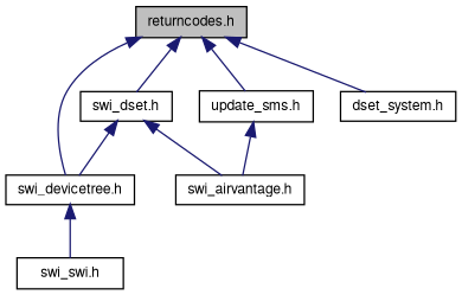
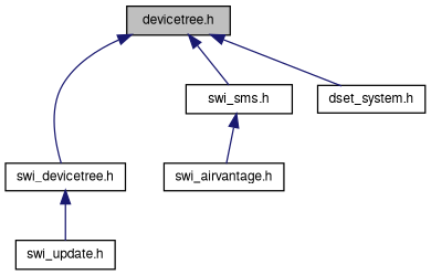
  digraph {
    node [color=black fontname=FreeSans fontsize=10 shape=record]
    edge [color=midnightblue dir=back fontname=FreeSans fontsize=10 labelfontname=FreeSans labelfontsize=10 style=solid]
-   n1 [fillcolor=grey75 fontcolor=black height=0.2 label="returncodes.h" style=filled width=0.4]
-   n2 [height=0.2 label="swi_dset.h" width=0.4]
+   n1 [fillcolor=grey75 fontcolor=black height=0.2 label="devicetree.h" style=filled width=0.4]
    n3 [height=0.2 label="swi_devicetree.h" width=0.4]
-   n4 [height=0.2 label="update_sms.h" width=0.4]
+   n4 [height=0.2 label="swi_sms.h" width=0.4]
    n5 [height=0.2 label="dset_system.h" width=0.4]
    n6 [height=0.2 label="swi_airvantage.h" width=0.4]
-   n7 [height=0.2 label="swi_swi.h" width=0.4]
-   n1 -> n2
+   n7 [height=0.2 label="swi_update.h" width=0.4]
    n1 -> n3
    n1 -> n4
    n1 -> n5
-   n2 -> n3
-   n2 -> n6
    n3 -> n7
    n4 -> n6
  }
